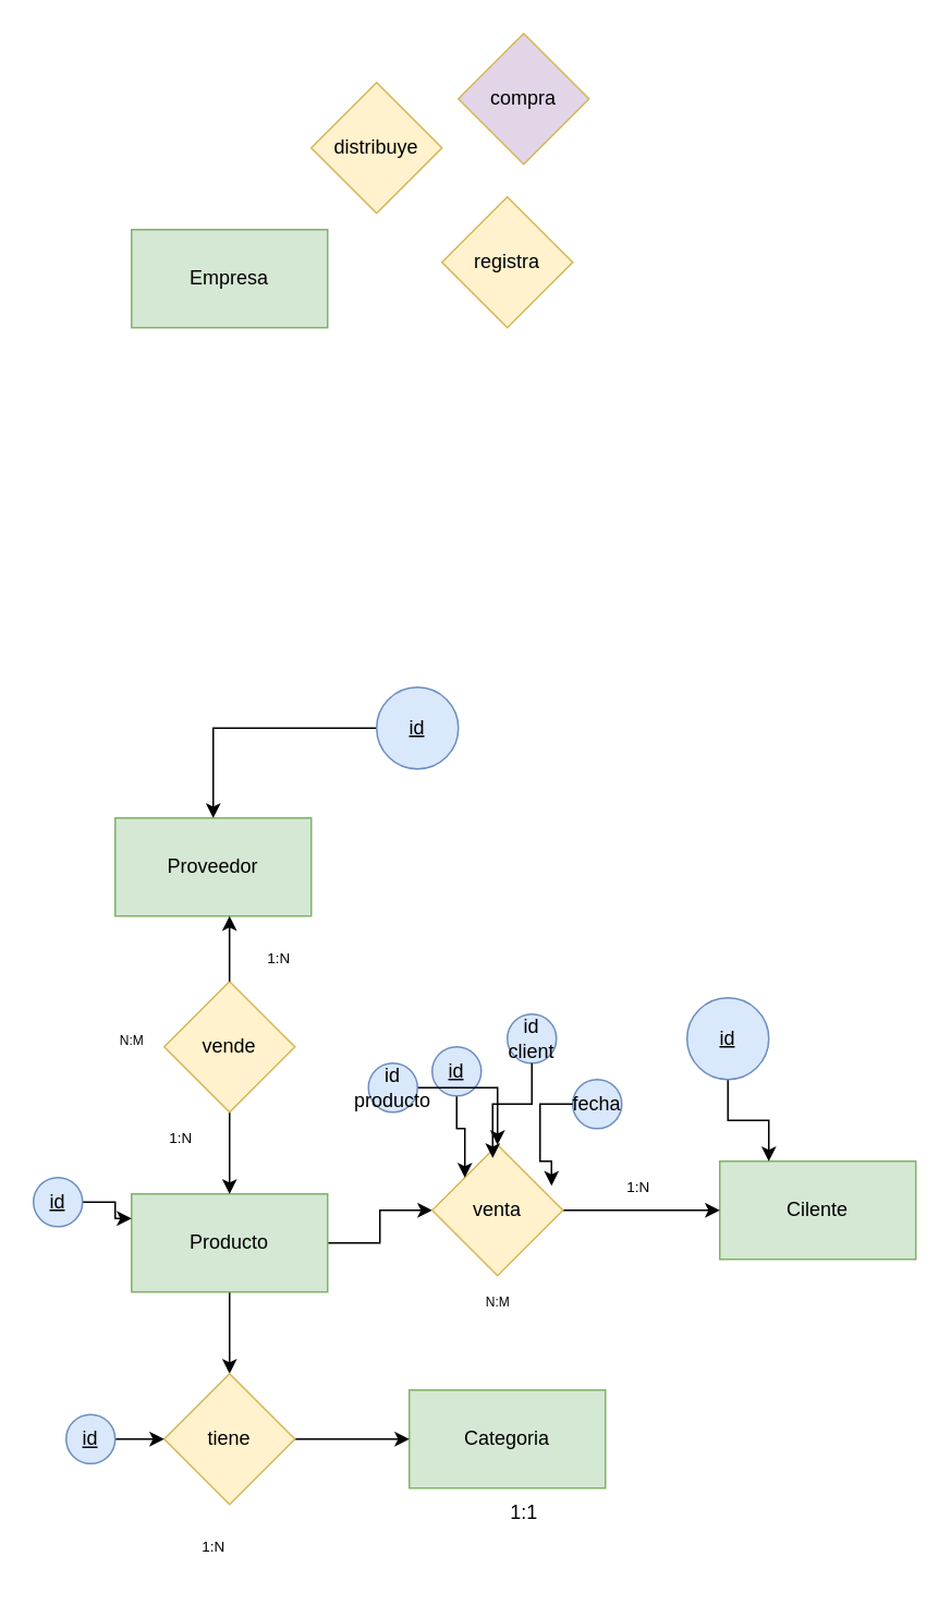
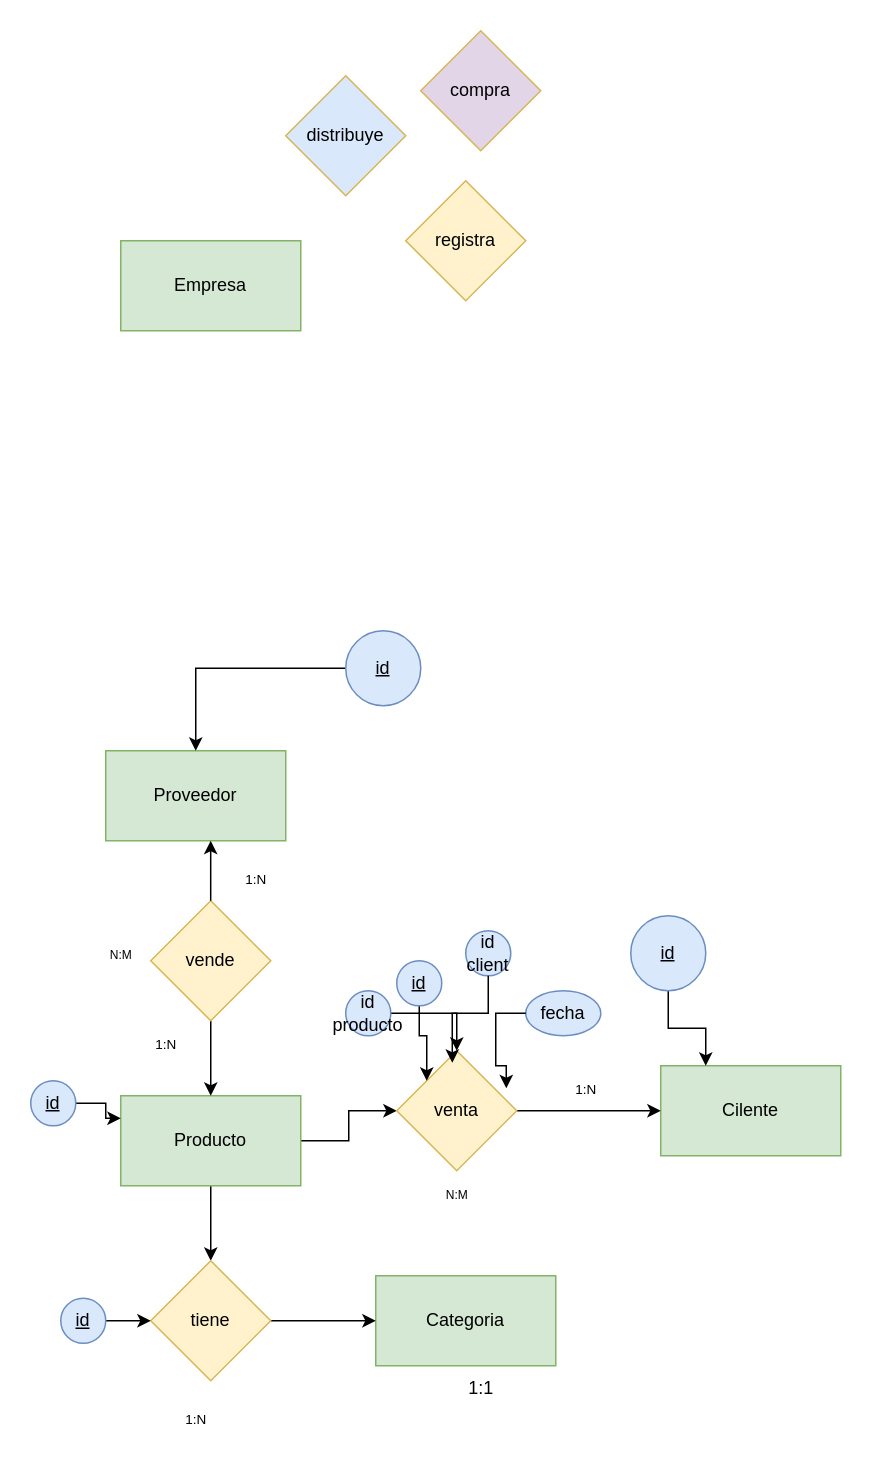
  <mxCell id="0" />
  <mxCell id="1" parent="0" />
  <mxCell id="2" value="Proveedor " style="rounded=0;whiteSpace=wrap;html=1;fillColor=#d5e8d4;strokeColor=#82b366;" vertex="1" parent="1"><mxGeometry x="70" y="500" width="120" height="60" as="geometry" /></mxCell>
  <mxCell id="3" value="Cilente" style="rounded=0;whiteSpace=wrap;html=1;fillColor=#d5e8d4;strokeColor=#82b366;" vertex="1" parent="1"><mxGeometry x="440" y="710" width="120" height="60" as="geometry" /></mxCell>
  <mxCell id="4" style="edgeStyle=orthogonalEdgeStyle;rounded=0;orthogonalLoop=1;jettySize=auto;html=1;entryX=0;entryY=0.5;entryDx=0;entryDy=0;" edge="1" parent="1" source="6" target="18"><mxGeometry relative="1" as="geometry" /></mxCell>
  <mxCell id="5" style="edgeStyle=orthogonalEdgeStyle;rounded=0;orthogonalLoop=1;jettySize=auto;html=1;" edge="1" parent="1" source="6" target="12"><mxGeometry relative="1" as="geometry" /></mxCell>
  <mxCell id="6" value="Producto" style="rounded=0;whiteSpace=wrap;html=1;fillColor=#d5e8d4;strokeColor=#82b366;" vertex="1" parent="1"><mxGeometry x="80" y="730" width="120" height="60" as="geometry" /></mxCell>
  <mxCell id="7" value="Categoria" style="rounded=0;whiteSpace=wrap;html=1;fillColor=#d5e8d4;strokeColor=#82b366;" vertex="1" parent="1"><mxGeometry x="250" y="850" width="120" height="60" as="geometry" /></mxCell>
- <mxCell id="8" value="Empresa" style="rounded=0;whiteSpace=wrap;html=1;fillColor=#d5e8d4;strokeColor=#82b366;" vertex="1" parent="1"><mxGeometry x="80" y="140" width="120" height="60" as="geometry" /></mxCell>
- <mxCell id="9" value="distribuye" style="rhombus;whiteSpace=wrap;html=1;fillColor=#fff2cc;strokeColor=#d6b656;" vertex="1" parent="1"><mxGeometry x="190" y="50" width="80" height="80" as="geometry" /></mxCell>
+ <mxCell id="8" value="Empresa" style="rounded=0;whiteSpace=wrap;html=1;fillColor=#d5e8d4;strokeColor=#82b366;" vertex="1" parent="1"><mxGeometry x="80" y="160" width="120" height="60" as="geometry" /></mxCell>
+ <mxCell id="9" value="distribuye" style="rhombus;whiteSpace=wrap;html=1;fillColor=#dae8fc;strokeColor=#d6b656;" vertex="1" parent="1"><mxGeometry x="190" y="50" width="80" height="80" as="geometry" /></mxCell>
  <mxCell id="10" value="compra" style="rhombus;whiteSpace=wrap;html=1;fillColor=#e1d5e7;strokeColor=#d6b656;" vertex="1" parent="1"><mxGeometry x="280" y="20" width="80" height="80" as="geometry" /></mxCell>
  <mxCell id="11" style="edgeStyle=orthogonalEdgeStyle;rounded=0;orthogonalLoop=1;jettySize=auto;html=1;entryX=0;entryY=0.5;entryDx=0;entryDy=0;" edge="1" parent="1" source="12" target="7"><mxGeometry relative="1" as="geometry" /></mxCell>
  <mxCell id="12" value="tiene" style="rhombus;whiteSpace=wrap;html=1;fillColor=#fff2cc;strokeColor=#d6b656;" vertex="1" parent="1"><mxGeometry x="100" y="840" width="80" height="80" as="geometry" /></mxCell>
  <mxCell id="13" value="registra" style="rhombus;whiteSpace=wrap;html=1;fillColor=#fff2cc;strokeColor=#d6b656;" vertex="1" parent="1"><mxGeometry x="270" y="120" width="80" height="80" as="geometry" /></mxCell>
  <mxCell id="14" style="edgeStyle=orthogonalEdgeStyle;rounded=0;orthogonalLoop=1;jettySize=auto;html=1;entryX=0.5;entryY=0;entryDx=0;entryDy=0;" edge="1" parent="1" source="15" target="6"><mxGeometry relative="1" as="geometry" /></mxCell>
  <mxCell id="15" value="vende" style="rhombus;whiteSpace=wrap;html=1;fillColor=#fff2cc;strokeColor=#d6b656;" vertex="1" parent="1"><mxGeometry x="100" y="600" width="80" height="80" as="geometry" /></mxCell>
  <mxCell id="16" style="edgeStyle=orthogonalEdgeStyle;rounded=0;orthogonalLoop=1;jettySize=auto;html=1;entryX=0.583;entryY=1;entryDx=0;entryDy=0;entryPerimeter=0;" edge="1" parent="1" source="15" target="2"><mxGeometry relative="1" as="geometry" /></mxCell>
  <mxCell id="17" style="edgeStyle=orthogonalEdgeStyle;rounded=0;orthogonalLoop=1;jettySize=auto;html=1;entryX=0;entryY=0.5;entryDx=0;entryDy=0;" edge="1" parent="1" source="18" target="3"><mxGeometry relative="1" as="geometry" /></mxCell>
  <mxCell id="18" value="venta" style="rhombus;whiteSpace=wrap;html=1;fillColor=#fff2cc;strokeColor=#d6b656;" vertex="1" parent="1"><mxGeometry x="264" y="700" width="80" height="80" as="geometry" /></mxCell>
  <mxCell id="19" style="edgeStyle=orthogonalEdgeStyle;rounded=0;orthogonalLoop=1;jettySize=auto;html=1;" edge="1" parent="1" source="20" target="2"><mxGeometry relative="1" as="geometry" /></mxCell>
  <mxCell id="20" value="&lt;u&gt;id&lt;/u&gt;" style="ellipse;whiteSpace=wrap;html=1;aspect=fixed;fillColor=#dae8fc;strokeColor=#6c8ebf;" vertex="1" parent="1"><mxGeometry x="230" y="420" width="50" height="50" as="geometry" /></mxCell>
  <mxCell id="21" style="edgeStyle=orthogonalEdgeStyle;rounded=0;orthogonalLoop=1;jettySize=auto;html=1;entryX=0.25;entryY=0;entryDx=0;entryDy=0;" edge="1" parent="1" source="22" target="3"><mxGeometry relative="1" as="geometry" /></mxCell>
  <mxCell id="22" value="&lt;u&gt;id&lt;/u&gt;" style="ellipse;whiteSpace=wrap;html=1;aspect=fixed;fillColor=#dae8fc;strokeColor=#6c8ebf;" vertex="1" parent="1"><mxGeometry x="420" y="610" width="50" height="50" as="geometry" /></mxCell>
- <mxCell id="23" value="fecha" style="ellipse;whiteSpace=wrap;html=1;aspect=fixed;fillColor=#dae8fc;strokeColor=#6c8ebf;" vertex="1" parent="1"><mxGeometry x="350" y="660" width="30" height="30" as="geometry" /></mxCell>
+ <mxCell id="23" value="fecha" style="ellipse;whiteSpace=wrap;html=1;aspect=fixed;fillColor=#dae8fc;strokeColor=#6c8ebf;" vertex="1" parent="1"><mxGeometry x="350" y="660" width="50" height="30" as="geometry" /></mxCell>
  <mxCell id="24" style="edgeStyle=orthogonalEdgeStyle;rounded=0;orthogonalLoop=1;jettySize=auto;html=1;entryX=0;entryY=0;entryDx=0;entryDy=0;" edge="1" parent="1" source="25" target="18"><mxGeometry relative="1" as="geometry" /></mxCell>
  <mxCell id="25" value="&lt;u&gt;id&lt;/u&gt;" style="ellipse;whiteSpace=wrap;html=1;aspect=fixed;fillColor=#dae8fc;strokeColor=#6c8ebf;" vertex="1" parent="1"><mxGeometry x="264" y="640" width="30" height="30" as="geometry" /></mxCell>
  <mxCell id="26" style="edgeStyle=orthogonalEdgeStyle;rounded=0;orthogonalLoop=1;jettySize=auto;html=1;" edge="1" parent="1" source="27" target="18"><mxGeometry relative="1" as="geometry" /></mxCell>
- <mxCell id="27" value="id producto" style="ellipse;whiteSpace=wrap;html=1;aspect=fixed;fillColor=#dae8fc;strokeColor=#6c8ebf;" vertex="1" parent="1"><mxGeometry x="225" y="650" width="30" height="30" as="geometry" /></mxCell>
+ <mxCell id="27" value="id producto" style="ellipse;whiteSpace=wrap;html=1;aspect=fixed;fillColor=#dae8fc;strokeColor=#6c8ebf;" vertex="1" parent="1"><mxGeometry x="230" y="660" width="30" height="30" as="geometry" /></mxCell>
  <mxCell id="28" value="id client" style="ellipse;whiteSpace=wrap;html=1;aspect=fixed;fillColor=#dae8fc;strokeColor=#6c8ebf;" vertex="1" parent="1"><mxGeometry x="310" y="620" width="30" height="30" as="geometry" /></mxCell>
  <mxCell id="29" style="edgeStyle=orthogonalEdgeStyle;rounded=0;orthogonalLoop=1;jettySize=auto;html=1;" edge="1" parent="1" source="30" target="12"><mxGeometry relative="1" as="geometry" /></mxCell>
  <mxCell id="30" value="&lt;u&gt;id&lt;/u&gt;" style="ellipse;whiteSpace=wrap;html=1;aspect=fixed;fillColor=#dae8fc;strokeColor=#6c8ebf;" vertex="1" parent="1"><mxGeometry x="40" y="865" width="30" height="30" as="geometry" /></mxCell>
  <mxCell id="31" style="edgeStyle=orthogonalEdgeStyle;rounded=0;orthogonalLoop=1;jettySize=auto;html=1;entryX=0;entryY=0.25;entryDx=0;entryDy=0;" edge="1" parent="1" source="32" target="6"><mxGeometry relative="1" as="geometry" /></mxCell>
  <mxCell id="32" value="&lt;u&gt;id&lt;/u&gt;" style="ellipse;whiteSpace=wrap;html=1;aspect=fixed;fillColor=#dae8fc;strokeColor=#6c8ebf;" vertex="1" parent="1"><mxGeometry x="20" y="720" width="30" height="30" as="geometry" /></mxCell>
  <mxCell id="33" style="edgeStyle=orthogonalEdgeStyle;rounded=0;orthogonalLoop=1;jettySize=auto;html=1;entryX=0.463;entryY=0.1;entryDx=0;entryDy=0;entryPerimeter=0;" edge="1" parent="1" source="28" target="18"><mxGeometry relative="1" as="geometry" /></mxCell>
  <mxCell id="34" style="edgeStyle=orthogonalEdgeStyle;rounded=0;orthogonalLoop=1;jettySize=auto;html=1;entryX=0.913;entryY=0.313;entryDx=0;entryDy=0;entryPerimeter=0;" edge="1" parent="1" source="23" target="18"><mxGeometry relative="1" as="geometry" /></mxCell>
  <mxCell id="35" value="&lt;font style=&quot;font-size: 8px;&quot;&gt;N:M&lt;/font&gt;" style="text;html=1;align=center;verticalAlign=middle;resizable=0;points=[];autosize=1;strokeColor=none;fillColor=none;" vertex="1" parent="1"><mxGeometry x="60" y="620" width="40" height="30" as="geometry" /></mxCell>
  <mxCell id="36" value="&lt;font style=&quot;font-size: 9px;&quot;&gt;1:N&lt;/font&gt;" style="text;html=1;align=center;verticalAlign=middle;resizable=0;points=[];autosize=1;strokeColor=none;fillColor=none;" vertex="1" parent="1"><mxGeometry x="90" y="680" width="40" height="30" as="geometry" /></mxCell>
  <mxCell id="37" value="&lt;font style=&quot;font-size: 9px;&quot;&gt;1:N&lt;/font&gt;" style="text;html=1;align=center;verticalAlign=middle;resizable=0;points=[];autosize=1;strokeColor=none;fillColor=none;" vertex="1" parent="1"><mxGeometry x="150" y="570" width="40" height="30" as="geometry" /></mxCell>
  <mxCell id="38" value="&lt;font style=&quot;font-size: 8px;&quot;&gt;N:M&lt;/font&gt;" style="text;html=1;align=center;verticalAlign=middle;resizable=0;points=[];autosize=1;strokeColor=none;fillColor=none;" vertex="1" parent="1"><mxGeometry x="284" y="780" width="40" height="30" as="geometry" /></mxCell>
  <mxCell id="39" value="&lt;font style=&quot;font-size: 9px;&quot;&gt;1:N&lt;/font&gt;" style="text;html=1;align=center;verticalAlign=middle;resizable=0;points=[];autosize=1;strokeColor=none;fillColor=none;" vertex="1" parent="1"><mxGeometry x="370" y="710" width="40" height="30" as="geometry" /></mxCell>
  <mxCell id="40" value="1:1" style="text;html=1;align=center;verticalAlign=middle;resizable=0;points=[];autosize=1;strokeColor=none;fillColor=none;" vertex="1" parent="1"><mxGeometry x="300" y="910" width="40" height="30" as="geometry" /></mxCell>
  <mxCell id="41" value="&lt;font style=&quot;font-size: 9px;&quot;&gt;1:N&lt;/font&gt;" style="text;html=1;align=center;verticalAlign=middle;resizable=0;points=[];autosize=1;strokeColor=none;fillColor=none;" vertex="1" parent="1"><mxGeometry x="110" y="930" width="40" height="30" as="geometry" /></mxCell>
